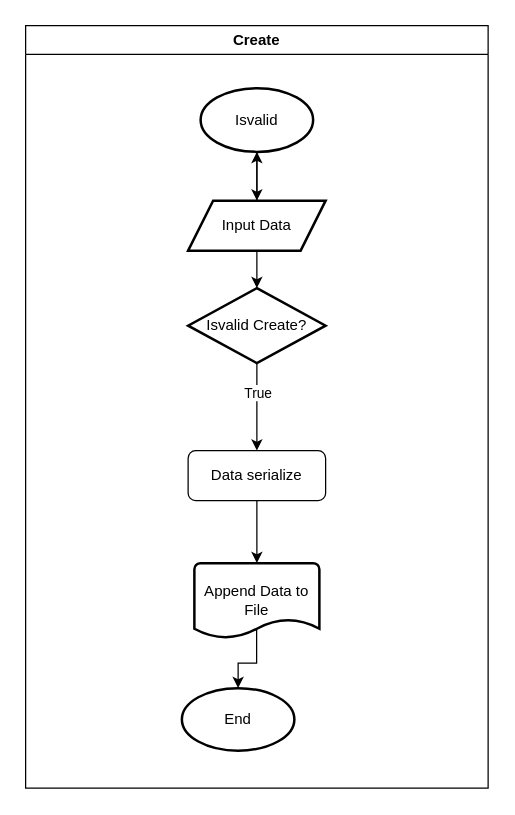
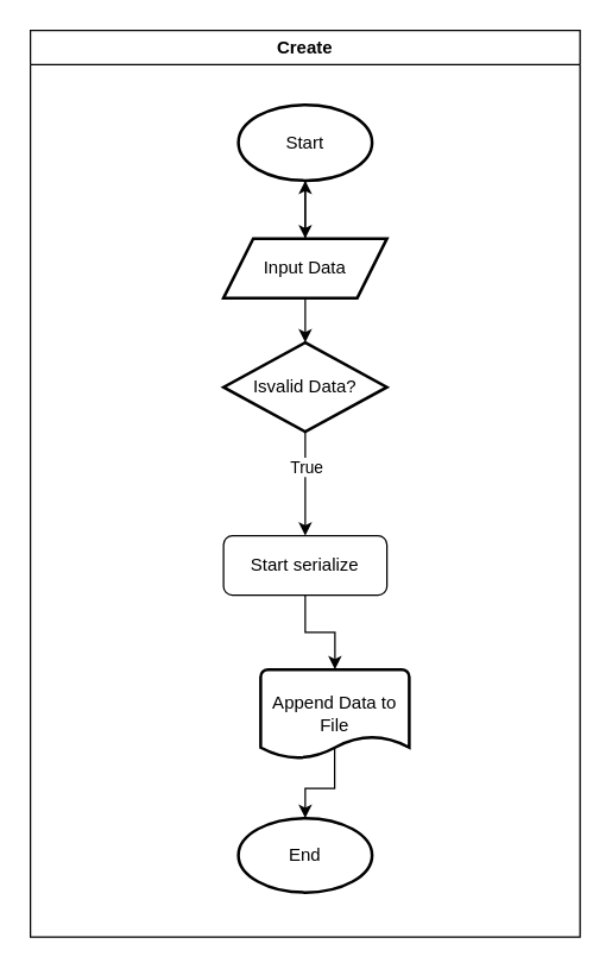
  <mxCell id="0" />
  <mxCell id="1" parent="0" />
  <mxCell id="2" value="Create" style="swimlane;whiteSpace=wrap;html=1;" parent="1" vertex="1"><mxGeometry x="20" y="20" width="370" height="610" as="geometry" /></mxCell>
  <mxCell id="3" value="" style="edgeStyle=orthogonalEdgeStyle;rounded=0;orthogonalLoop=1;jettySize=auto;html=1;" parent="2" source="4" target="7" edge="1"><mxGeometry relative="1" as="geometry" /></mxCell>
- <mxCell id="4" value="Isvalid" style="strokeWidth=2;html=1;shape=mxgraph.flowchart.start_2;whiteSpace=wrap;" parent="2" vertex="1"><mxGeometry x="140" y="50" width="90" height="51" as="geometry" /></mxCell>
+ <mxCell id="4" value="Start" style="strokeWidth=2;html=1;shape=mxgraph.flowchart.start_2;whiteSpace=wrap;" parent="2" vertex="1"><mxGeometry x="140" y="50" width="90" height="51" as="geometry" /></mxCell>
  <mxCell id="5" value="" style="edgeStyle=orthogonalEdgeStyle;rounded=0;orthogonalLoop=1;jettySize=auto;html=1;entryX=0.5;entryY=0;entryDx=0;entryDy=0;exitX=0.5;exitY=1;exitDx=0;exitDy=0;" parent="2" source="7" target="10" edge="1"><mxGeometry relative="1" as="geometry" /></mxCell>
  <mxCell id="6" value="" style="edgeStyle=orthogonalEdgeStyle;rounded=0;orthogonalLoop=1;jettySize=auto;html=1;entryX=0.5;entryY=1;entryDx=0;entryDy=0;entryPerimeter=0;exitX=0.5;exitY=0;exitDx=0;exitDy=0;" parent="2" source="7" target="4" edge="1"><mxGeometry relative="1" as="geometry" /></mxCell>
  <mxCell id="7" value="Input Data" style="shape=parallelogram;perimeter=parallelogramPerimeter;whiteSpace=wrap;html=1;fixedSize=1;strokeWidth=2;" parent="2" vertex="1"><mxGeometry x="130" y="140" width="110" height="40" as="geometry" /></mxCell>
  <mxCell id="8" style="edgeStyle=orthogonalEdgeStyle;rounded=0;orthogonalLoop=1;jettySize=auto;html=1;entryX=0.5;entryY=0;entryDx=0;entryDy=0;exitX=0.5;exitY=1;exitDx=0;exitDy=0;" parent="2" source="10" target="15" edge="1"><mxGeometry relative="1" as="geometry" /></mxCell>
  <mxCell id="9" value="True" style="edgeLabel;html=1;align=center;verticalAlign=middle;resizable=0;points=[];" vertex="1" connectable="0" parent="8"><mxGeometry x="-0.331" y="4" relative="1" as="geometry"><mxPoint x="-4" as="offset" /></mxGeometry></mxCell>
- <mxCell id="10" value="Isvalid Create?" style="rhombus;whiteSpace=wrap;html=1;strokeWidth=2;" parent="2" vertex="1"><mxGeometry x="130" y="210" width="110" height="60" as="geometry" /></mxCell>
- <mxCell id="11" value="End" style="strokeWidth=2;html=1;shape=mxgraph.flowchart.start_2;whiteSpace=wrap;" parent="2" vertex="1"><mxGeometry x="125" y="530" width="90" height="50" as="geometry" /></mxCell>
+ <mxCell id="10" value="Isvalid Data?" style="rhombus;whiteSpace=wrap;html=1;strokeWidth=2;" parent="2" vertex="1"><mxGeometry x="130" y="210" width="110" height="60" as="geometry" /></mxCell>
+ <mxCell id="11" value="End" style="strokeWidth=2;html=1;shape=mxgraph.flowchart.start_2;whiteSpace=wrap;" parent="2" vertex="1"><mxGeometry x="140" y="530" width="90" height="50" as="geometry" /></mxCell>
  <mxCell id="12" value="" style="edgeStyle=orthogonalEdgeStyle;rounded=0;orthogonalLoop=1;jettySize=auto;html=1;exitX=0.498;exitY=0.857;exitDx=0;exitDy=0;exitPerimeter=0;entryX=0.5;entryY=0;entryDx=0;entryDy=0;entryPerimeter=0;" parent="2" source="13" target="11" edge="1"><mxGeometry relative="1" as="geometry"><mxPoint x="185" y="480" as="targetPoint" /></mxGeometry></mxCell>
- <mxCell id="13" value="Append Data to File" style="strokeWidth=2;html=1;shape=mxgraph.flowchart.document2;whiteSpace=wrap;size=0.25;" parent="2" vertex="1"><mxGeometry x="135" y="430" width="100" height="60" as="geometry" /></mxCell>
+ <mxCell id="13" value="Append Data to File" style="strokeWidth=2;html=1;shape=mxgraph.flowchart.document2;whiteSpace=wrap;size=0.25;" parent="2" vertex="1"><mxGeometry x="155" y="430" width="100" height="60" as="geometry" /></mxCell>
  <mxCell id="14" style="edgeStyle=orthogonalEdgeStyle;rounded=0;orthogonalLoop=1;jettySize=auto;html=1;entryX=0.5;entryY=0;entryDx=0;entryDy=0;entryPerimeter=0;exitX=0.5;exitY=1;exitDx=0;exitDy=0;" edge="1" parent="2" source="15" target="13"><mxGeometry relative="1" as="geometry" /></mxCell>
- <mxCell id="15" value="Data serialize" style="rounded=1;whiteSpace=wrap;html=1;" vertex="1" parent="2"><mxGeometry x="130" y="340" width="110" height="40" as="geometry" /></mxCell>
+ <mxCell id="15" value="Start serialize" style="rounded=1;whiteSpace=wrap;html=1;" vertex="1" parent="2"><mxGeometry x="130" y="340" width="110" height="40" as="geometry" /></mxCell>
